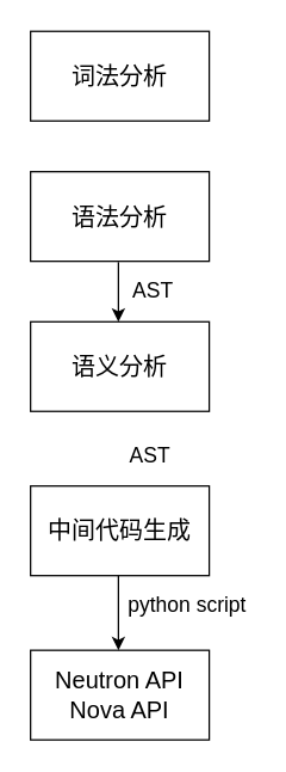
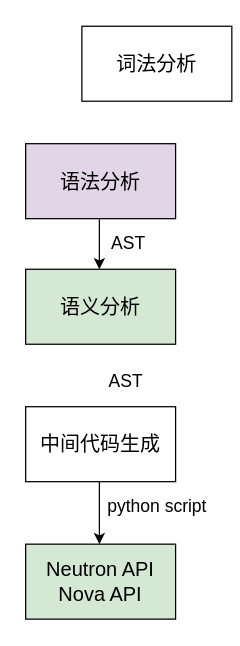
  <mxCell id="0" />
  <mxCell id="1" parent="0" />
- <mxCell id="2" value="&lt;font style=&quot;font-size: 16px&quot;&gt;语法分析&lt;/font&gt;" style="rounded=0;whiteSpace=wrap;html=1;" vertex="1" parent="1"><mxGeometry x="20" y="114.5" width="120" height="60" as="geometry" /></mxCell>
- <mxCell id="3" value="&lt;font style=&quot;font-size: 16px&quot;&gt;词法分析&lt;/font&gt;" style="rounded=0;whiteSpace=wrap;html=1;" vertex="1" parent="1"><mxGeometry x="20" y="20.5" width="120" height="60" as="geometry" /></mxCell>
- <mxCell id="4" value="&lt;font style=&quot;font-size: 16px&quot;&gt;语义分析&lt;/font&gt;" style="rounded=0;whiteSpace=wrap;html=1;" vertex="1" parent="1"><mxGeometry x="20" y="215" width="120" height="60" as="geometry" /></mxCell>
- <mxCell id="5" value="&lt;font style=&quot;font-size: 16px&quot;&gt;Neutron API&lt;br&gt;Nova API&lt;/font&gt;&lt;br&gt;" style="rounded=0;whiteSpace=wrap;html=1;" vertex="1" parent="1"><mxGeometry x="20" y="435" width="120" height="60" as="geometry" /></mxCell>
+ <mxCell id="2" value="&lt;font style=&quot;font-size: 16px&quot;&gt;语法分析&lt;/font&gt;" style="rounded=0;whiteSpace=wrap;html=1;fillColor=#e1d5e7;" vertex="1" parent="1"><mxGeometry x="20" y="114.5" width="120" height="60" as="geometry" /></mxCell>
+ <mxCell id="3" value="&lt;font style=&quot;font-size: 16px&quot;&gt;词法分析&lt;/font&gt;" style="rounded=0;whiteSpace=wrap;html=1;" vertex="1" parent="1"><mxGeometry x="65" y="20.5" width="120" height="60" as="geometry" /></mxCell>
+ <mxCell id="4" value="&lt;font style=&quot;font-size: 16px&quot;&gt;语义分析&lt;/font&gt;" style="rounded=0;whiteSpace=wrap;html=1;fillColor=#d5e8d4;" vertex="1" parent="1"><mxGeometry x="20" y="215" width="120" height="60" as="geometry" /></mxCell>
+ <mxCell id="5" value="&lt;font style=&quot;font-size: 16px&quot;&gt;Neutron API&lt;br&gt;Nova API&lt;/font&gt;&lt;br&gt;" style="rounded=0;whiteSpace=wrap;html=1;fillColor=#d5e8d4;" vertex="1" parent="1"><mxGeometry x="20" y="435" width="120" height="60" as="geometry" /></mxCell>
  <mxCell id="6" value="&lt;font style=&quot;font-size: 14px&quot;&gt;AST&lt;/font&gt;" style="text;html=1;resizable=0;autosize=1;align=center;verticalAlign=middle;points=[];fillColor=none;strokeColor=none;rounded=0;" vertex="1" parent="1"><mxGeometry x="80" y="295" width="40" height="20" as="geometry" /></mxCell>
  <mxCell id="7" value="" style="endArrow=classic;html=1;entryX=0.5;entryY=0;entryDx=0;entryDy=0;" edge="1" parent="1"><mxGeometry width="50" height="50" relative="1" as="geometry"><mxPoint x="79" y="175" as="sourcePoint" /><mxPoint x="79" y="215" as="targetPoint" /></mxGeometry></mxCell>
  <mxCell id="8" value="&lt;font style=&quot;font-size: 14px&quot;&gt;AST&lt;/font&gt;" style="text;html=1;resizable=0;autosize=1;align=center;verticalAlign=middle;points=[];fillColor=none;strokeColor=none;rounded=0;" vertex="1" parent="1"><mxGeometry x="83" y="184.5" width="37" height="19" as="geometry" /></mxCell>
  <mxCell id="9" value="&lt;span style=&quot;font-size: 16px&quot;&gt;中间代码生成&lt;/span&gt;" style="rounded=0;whiteSpace=wrap;html=1;" vertex="1" parent="1"><mxGeometry x="20" y="325" width="120" height="60" as="geometry" /></mxCell>
  <mxCell id="10" value="" style="endArrow=classic;html=1;exitX=0.5;exitY=1;exitDx=0;exitDy=0;entryX=0.5;entryY=0;entryDx=0;entryDy=0;" edge="1" parent="1"><mxGeometry width="50" height="50" relative="1" as="geometry"><mxPoint x="79" y="385" as="sourcePoint" /><mxPoint x="79" y="435" as="targetPoint" /></mxGeometry></mxCell>
  <mxCell id="11" value="&lt;font style=&quot;font-size: 14px&quot;&gt;python script&lt;/font&gt;" style="text;html=1;resizable=0;autosize=1;align=center;verticalAlign=middle;points=[];fillColor=none;strokeColor=none;rounded=0;" vertex="1" parent="1"><mxGeometry x="80" y="395" width="90" height="20" as="geometry" /></mxCell>
